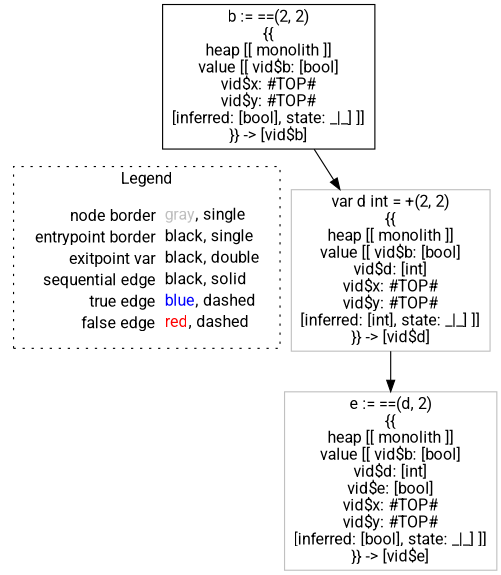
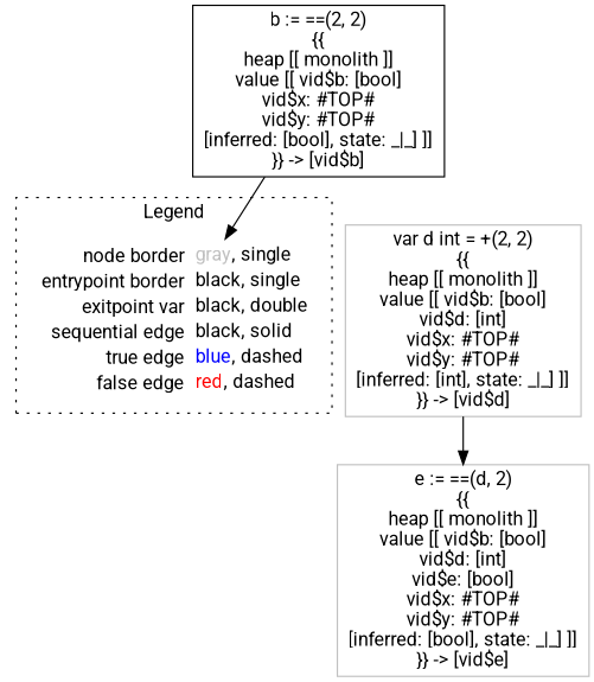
  digraph {
    fontname=Roboto
    node [fontname=Roboto shape=rect color=gray]
    edge [color=black fontname=Roboto]
    n1 [label=<<table border="0" cellpadding="2" cellspacing="0" cellborder="0"><tr><td align="right">node border&nbsp;</td><td align="left"><font color="gray">gray</font>, single</td></tr><tr><td align="right">entrypoint border&nbsp;</td><td align="left"><font color="black">black</font>, single</td></tr><tr><td align="right">exitpoint var&nbsp;</td><td align="left"><font color="black">black</font>, double</td></tr><tr><td align="right">sequential edge&nbsp;</td><td align="left"><font color="black">black</font>, solid</td></tr><tr><td align="right">true edge&nbsp;</td><td align="left"><font color="blue">blue</font>, dashed</td></tr><tr><td align="right">false edge&nbsp;</td><td align="left"><font color="red">red</font>, dashed</td></tr></table>> shape=plaintext color=""]
    n2 [color=black label=<b := ==(2, 2)<BR/>{{<BR/>heap [[ monolith ]]<BR/>value [[ vid$b: [bool]<BR/>vid$x: #TOP#<BR/>vid$y: #TOP#<BR/>[inferred: [bool], state: _|_] ]]<BR/>}} -&gt; [vid$b]>]
    n3 [label=<var d int = +(2, 2)<BR/>{{<BR/>heap [[ monolith ]]<BR/>value [[ vid$b: [bool]<BR/>vid$d: [int]<BR/>vid$x: #TOP#<BR/>vid$y: #TOP#<BR/>[inferred: [int], state: _|_] ]]<BR/>}} -&gt; [vid$d]>]
    n4 [label=<e := ==(d, 2)<BR/>{{<BR/>heap [[ monolith ]]<BR/>value [[ vid$b: [bool]<BR/>vid$d: [int]<BR/>vid$e: [bool]<BR/>vid$x: #TOP#<BR/>vid$y: #TOP#<BR/>[inferred: [bool], state: _|_] ]]<BR/>}} -&gt; [vid$e]>]
    subgraph cluster_1 {
      label=Legend
      style=dotted
      n1
    }
-   n2 -> n3
+   n2 -> n1
    n3 -> n4
  }
